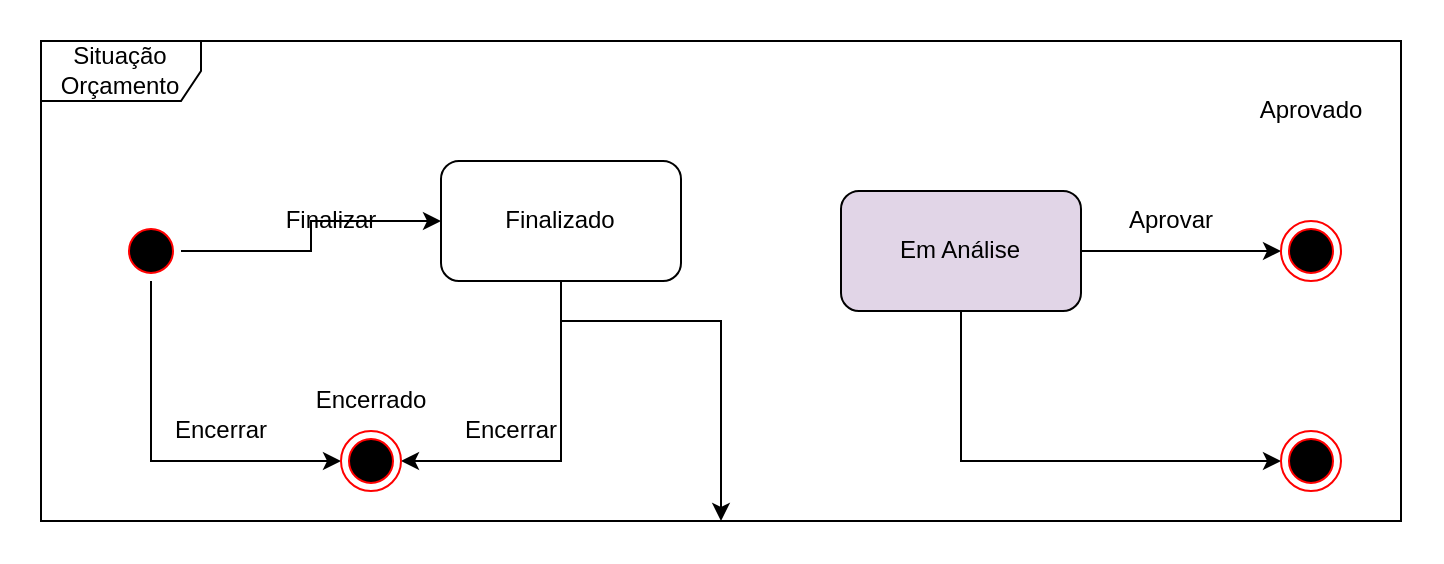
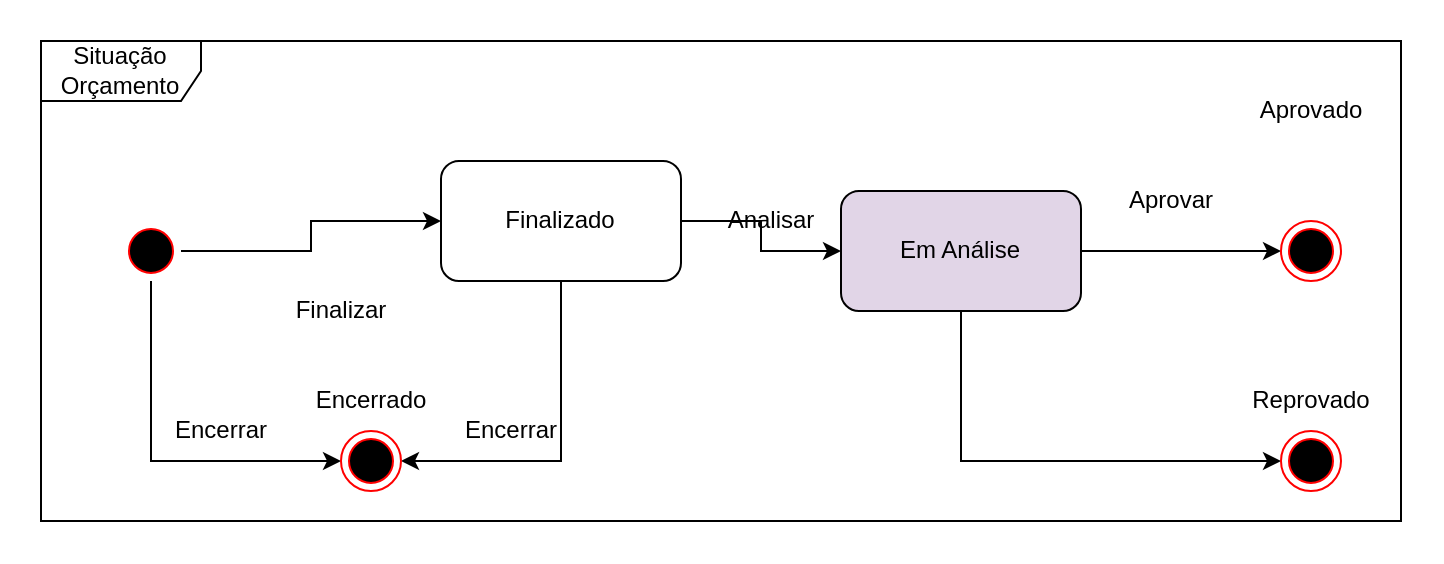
  <mxCell id="0" />
  <mxCell id="1" parent="0" />
  <mxCell id="2" value="Situação Orçamento" style="shape=umlFrame;whiteSpace=wrap;html=1;pointerEvents=0;width=80;height=30;" vertex="1" parent="1"><mxGeometry x="20" y="20" width="680" height="240" as="geometry" /></mxCell>
  <mxCell id="3" style="edgeStyle=orthogonalEdgeStyle;rounded=0;orthogonalLoop=1;jettySize=auto;html=1;entryX=0;entryY=0.5;entryDx=0;entryDy=0;" edge="1" parent="1" source="5" target="8"><mxGeometry relative="1" as="geometry" /></mxCell>
  <mxCell id="4" style="edgeStyle=orthogonalEdgeStyle;rounded=0;orthogonalLoop=1;jettySize=auto;html=1;entryX=0;entryY=0.5;entryDx=0;entryDy=0;exitX=0.5;exitY=1;exitDx=0;exitDy=0;" edge="1" parent="1" source="5" target="19"><mxGeometry relative="1" as="geometry" /></mxCell>
  <mxCell id="5" value="" style="ellipse;html=1;shape=startState;fillColor=#000000;strokeColor=#ff0000;" vertex="1" parent="1"><mxGeometry x="60" y="110" width="30" height="30" as="geometry" /></mxCell>
- <mxCell id="6" style="edgeStyle=orthogonalEdgeStyle;rounded=0;orthogonalLoop=1;jettySize=auto;html=1;" edge="1" parent="1" source="8" target="2"><mxGeometry relative="1" as="geometry" /></mxCell>
+ <mxCell id="6" style="edgeStyle=orthogonalEdgeStyle;rounded=0;orthogonalLoop=1;jettySize=auto;html=1;entryX=0;entryY=0.5;entryDx=0;entryDy=0;" edge="1" parent="1" source="8" target="12"><mxGeometry relative="1" as="geometry" /></mxCell>
  <mxCell id="7" style="edgeStyle=orthogonalEdgeStyle;rounded=0;orthogonalLoop=1;jettySize=auto;html=1;entryX=1;entryY=0.5;entryDx=0;entryDy=0;exitX=0.5;exitY=1;exitDx=0;exitDy=0;" edge="1" parent="1" source="8" target="19"><mxGeometry relative="1" as="geometry" /></mxCell>
  <mxCell id="8" value="Finalizado" style="rounded=1;whiteSpace=wrap;html=1;" vertex="1" parent="1"><mxGeometry x="220" y="80" width="120" height="60" as="geometry" /></mxCell>
- <mxCell id="9" value="Finalizar" style="text;html=1;align=center;verticalAlign=middle;resizable=0;points=[];autosize=1;strokeColor=none;fillColor=none;" vertex="1" parent="1"><mxGeometry x="130" y="95" width="70" height="30" as="geometry" /></mxCell>
+ <mxCell id="9" value="Finalizar" style="text;html=1;align=center;verticalAlign=middle;resizable=0;points=[];autosize=1;strokeColor=none;fillColor=none;" vertex="1" parent="1"><mxGeometry x="135" y="140" width="70" height="30" as="geometry" /></mxCell>
  <mxCell id="10" style="edgeStyle=orthogonalEdgeStyle;rounded=0;orthogonalLoop=1;jettySize=auto;html=1;entryX=0;entryY=0.5;entryDx=0;entryDy=0;" edge="1" parent="1" source="12" target="15"><mxGeometry relative="1" as="geometry"><mxPoint x="610" y="125" as="targetPoint" /></mxGeometry></mxCell>
  <mxCell id="11" style="edgeStyle=orthogonalEdgeStyle;rounded=0;orthogonalLoop=1;jettySize=auto;html=1;entryX=0;entryY=0.5;entryDx=0;entryDy=0;exitX=0.5;exitY=1;exitDx=0;exitDy=0;" edge="1" parent="1" source="12" target="17"><mxGeometry relative="1" as="geometry" /></mxCell>
  <mxCell id="12" value="Em Análise" style="rounded=1;whiteSpace=wrap;html=1;fillColor=#e1d5e7;" vertex="1" parent="1"><mxGeometry x="420" y="95" width="120" height="60" as="geometry" /></mxCell>
- <mxCell id="14" value="Aprovar" style="text;html=1;align=center;verticalAlign=middle;resizable=0;points=[];autosize=1;strokeColor=none;fillColor=none;" vertex="1" parent="1"><mxGeometry x="550" y="95" width="70" height="30" as="geometry" /></mxCell>
+ <mxCell id="13" value="Analisar" style="text;html=1;align=center;verticalAlign=middle;resizable=0;points=[];autosize=1;strokeColor=none;fillColor=none;" vertex="1" parent="1"><mxGeometry x="350" y="95" width="70" height="30" as="geometry" /></mxCell>
+ <mxCell id="14" value="Aprovar" style="text;html=1;align=center;verticalAlign=middle;resizable=0;points=[];autosize=1;strokeColor=none;fillColor=none;" vertex="1" parent="1"><mxGeometry x="550" y="85" width="70" height="30" as="geometry" /></mxCell>
  <mxCell id="15" value="" style="ellipse;html=1;shape=endState;fillColor=#000000;strokeColor=#ff0000;" vertex="1" parent="1"><mxGeometry x="640" y="110" width="30" height="30" as="geometry" /></mxCell>
  <mxCell id="16" value="Aprovado" style="text;html=1;align=center;verticalAlign=middle;resizable=0;points=[];autosize=1;strokeColor=none;fillColor=none;" vertex="1" parent="1"><mxGeometry x="620" y="40" width="70" height="30" as="geometry" /></mxCell>
  <mxCell id="17" value="" style="ellipse;html=1;shape=endState;fillColor=#000000;strokeColor=#ff0000;" vertex="1" parent="1"><mxGeometry x="640" y="215" width="30" height="30" as="geometry" /></mxCell>
+ <mxCell id="18" value="Reprovado" style="text;html=1;align=center;verticalAlign=middle;resizable=0;points=[];autosize=1;strokeColor=none;fillColor=none;" vertex="1" parent="1"><mxGeometry x="615" y="185" width="80" height="30" as="geometry" /></mxCell>
  <mxCell id="19" value="" style="ellipse;html=1;shape=endState;fillColor=#000000;strokeColor=#ff0000;" vertex="1" parent="1"><mxGeometry x="170" y="215" width="30" height="30" as="geometry" /></mxCell>
  <mxCell id="20" value="Encerrado" style="text;html=1;align=center;verticalAlign=middle;resizable=0;points=[];autosize=1;strokeColor=none;fillColor=none;" vertex="1" parent="1"><mxGeometry x="145" y="185" width="80" height="30" as="geometry" /></mxCell>
  <mxCell id="21" value="Encerrar" style="text;html=1;align=center;verticalAlign=middle;resizable=0;points=[];autosize=1;strokeColor=none;fillColor=none;" vertex="1" parent="1"><mxGeometry x="75" y="200" width="70" height="30" as="geometry" /></mxCell>
  <mxCell id="22" value="Encerrar" style="text;html=1;align=center;verticalAlign=middle;resizable=0;points=[];autosize=1;strokeColor=none;fillColor=none;" vertex="1" parent="1"><mxGeometry x="220" y="200" width="70" height="30" as="geometry" /></mxCell>
